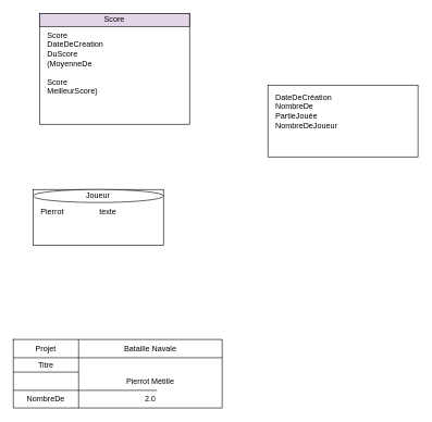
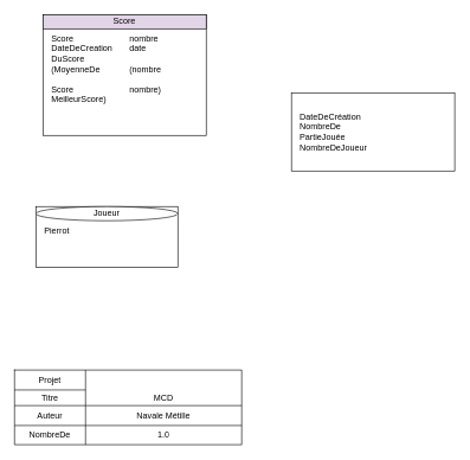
  <mxCell id="0" />
  <mxCell id="1" parent="0" />
  <mxCell id="2" value="&lt;div style=&quot;box-sizing: border-box ; width: 100% ; padding: 2px&quot;&gt;&lt;br&gt;&lt;/div&gt;" style="verticalAlign=top;align=center;overflow=fill;html=1;shadow=0;comic=0;labelBackgroundColor=none;strokeColor=#000000;strokeWidth=1;fillColor=#ffffff;fontFamily=Verdana;fontSize=12;fontColor=#000000;" parent="1" vertex="1"><mxGeometry x="50" y="290" width="200" height="85.42" as="geometry" /></mxCell>
  <mxCell id="3" value="Joueur" style="ellipse;whiteSpace=wrap;html=1;" parent="1" vertex="1"><mxGeometry x="50" y="290" width="200" height="20" as="geometry" /></mxCell>
  <mxCell id="4" value="Pierrot" style="text;html=1;strokeColor=none;fillColor=none;align=left;verticalAlign=top;whiteSpace=wrap;" parent="1" vertex="1"><mxGeometry x="60" y="310" width="90" height="70" as="geometry" /></mxCell>
- <mxCell id="5" value="texte" style="text;html=1;strokeColor=none;fillColor=none;align=left;verticalAlign=top;whiteSpace=wrap;" parent="1" vertex="1"><mxGeometry x="150" y="310" width="99" height="65.42" as="geometry" /></mxCell>
  <mxCell id="6" value="" style="shape=table;html=1;whiteSpace=wrap;startSize=0;container=1;collapsible=0;childLayout=tableLayout;" parent="1" vertex="1"><mxGeometry x="20" y="520" width="320" height="105" as="geometry" /></mxCell>
  <mxCell id="7" value="" style="shape=partialRectangle;html=1;whiteSpace=wrap;collapsible=0;dropTarget=0;pointerEvents=0;fillColor=none;top=0;left=0;bottom=0;right=0;points=[[0,0.5],[1,0.5]];portConstraint=eastwest;" parent="6" vertex="1"><mxGeometry width="320" height="28" as="geometry" /></mxCell>
  <mxCell id="8" value="Projet" style="shape=partialRectangle;html=1;whiteSpace=wrap;connectable=0;overflow=hidden;fillColor=none;top=0;left=0;bottom=0;right=0;" parent="7" vertex="1"><mxGeometry width="100" height="28" as="geometry" /></mxCell>
- <mxCell id="9" value="Bataille Navale" style="shape=partialRectangle;html=1;whiteSpace=wrap;connectable=0;overflow=hidden;fillColor=none;top=0;left=0;bottom=0;right=0;" parent="7" vertex="1"><mxGeometry x="100" width="220" height="28" as="geometry" /></mxCell>
  <mxCell id="10" value="" style="shape=partialRectangle;html=1;whiteSpace=wrap;collapsible=0;dropTarget=0;pointerEvents=0;fillColor=none;top=0;left=0;bottom=0;right=0;points=[[0,0.5],[1,0.5]];portConstraint=eastwest;" parent="6" vertex="1"><mxGeometry y="28" width="320" height="22" as="geometry" /></mxCell>
  <mxCell id="11" value="Titre" style="shape=partialRectangle;html=1;whiteSpace=wrap;connectable=0;overflow=hidden;fillColor=none;top=0;left=0;bottom=0;right=0;" parent="10" vertex="1"><mxGeometry width="100" height="22" as="geometry" /></mxCell>
+ <mxCell id="12" value="MCD" style="shape=partialRectangle;html=1;whiteSpace=wrap;connectable=0;overflow=hidden;fillColor=none;top=0;left=0;bottom=0;right=0;" parent="10" vertex="1"><mxGeometry x="100" width="220" height="22" as="geometry" /></mxCell>
  <mxCell id="13" value="" style="shape=partialRectangle;html=1;whiteSpace=wrap;collapsible=0;dropTarget=0;pointerEvents=0;fillColor=none;top=0;left=0;bottom=0;right=0;points=[[0,0.5],[1,0.5]];portConstraint=eastwest;" parent="6" vertex="1"><mxGeometry y="50" width="320" height="28" as="geometry" /></mxCell>
- <mxCell id="15" value="Pierrot Métille" style="shape=partialRectangle;html=1;whiteSpace=wrap;connectable=0;overflow=hidden;fillColor=none;top=0;left=0;bottom=0;right=0;" parent="13" vertex="1"><mxGeometry x="100" width="220" height="28" as="geometry" /></mxCell>
+ <mxCell id="14" value="Auteur" style="shape=partialRectangle;html=1;whiteSpace=wrap;connectable=0;overflow=hidden;fillColor=none;top=0;left=0;bottom=0;right=0;" parent="13" vertex="1"><mxGeometry width="100" height="28" as="geometry" /></mxCell>
+ <mxCell id="15" value="Navale Métille" style="shape=partialRectangle;html=1;whiteSpace=wrap;connectable=0;overflow=hidden;fillColor=none;top=0;left=0;bottom=0;right=0;" parent="13" vertex="1"><mxGeometry x="100" width="220" height="28" as="geometry" /></mxCell>
  <mxCell id="16" value="" style="shape=partialRectangle;html=1;whiteSpace=wrap;collapsible=0;dropTarget=0;pointerEvents=0;fillColor=none;top=0;left=0;bottom=0;right=0;points=[[0,0.5],[1,0.5]];portConstraint=eastwest;" parent="6" vertex="1"><mxGeometry y="78" width="320" height="27" as="geometry" /></mxCell>
  <mxCell id="17" value="NombreDe" style="shape=partialRectangle;html=1;whiteSpace=wrap;connectable=0;overflow=hidden;fillColor=none;top=0;left=0;bottom=0;right=0;" parent="16" vertex="1"><mxGeometry width="100" height="27" as="geometry" /></mxCell>
- <mxCell id="18" value="2.0" style="shape=partialRectangle;html=1;whiteSpace=wrap;connectable=0;overflow=hidden;fillColor=none;top=0;left=0;bottom=0;right=0;" parent="16" vertex="1"><mxGeometry x="100" width="220" height="27" as="geometry" /></mxCell>
+ <mxCell id="18" value="1.0" style="shape=partialRectangle;html=1;whiteSpace=wrap;connectable=0;overflow=hidden;fillColor=none;top=0;left=0;bottom=0;right=0;" parent="16" vertex="1"><mxGeometry x="100" width="220" height="27" as="geometry" /></mxCell>
  <mxCell id="19" value="&lt;div style=&quot;box-sizing: border-box ; width: 100% ; padding: 2px&quot;&gt;&lt;br&gt;&lt;/div&gt;" style="verticalAlign=top;align=center;overflow=fill;html=1;shadow=0;comic=0;labelBackgroundColor=none;strokeColor=#000000;strokeWidth=1;fillColor=#ffffff;fontFamily=Verdana;fontSize=12;fontColor=#000000;" parent="1" vertex="1"><mxGeometry x="410" y="130" width="230" height="110" as="geometry" /></mxCell>
- <mxCell id="20" value="DateDeCréation&lt;br&gt;NombreDe&lt;br&gt;PartieJouée&lt;br&gt;NombreDeJoueur&lt;br&gt;" style="text;html=1;strokeColor=none;fillColor=none;align=left;verticalAlign=top;whiteSpace=wrap;" parent="1" vertex="1"><mxGeometry x="420" y="135" width="90" height="90" as="geometry" /></mxCell>
+ <mxCell id="20" value="DateDeCréation&lt;br&gt;NombreDe&lt;br&gt;PartieJouée&lt;br&gt;NombreDeJoueur&lt;br&gt;" style="text;html=1;strokeColor=none;fillColor=none;align=left;verticalAlign=top;whiteSpace=wrap;" parent="1" vertex="1"><mxGeometry x="420" y="150" width="90" height="90" as="geometry" /></mxCell>
  <mxCell id="21" value="&lt;div style=&quot;box-sizing: border-box ; width: 100% ; padding: 2px&quot;&gt;&lt;br&gt;&lt;/div&gt;" style="verticalAlign=top;align=center;overflow=fill;html=1;shadow=0;comic=0;labelBackgroundColor=none;strokeColor=#000000;strokeWidth=1;fillColor=#ffffff;fontFamily=Verdana;fontSize=12;fontColor=#000000;" parent="1" vertex="1"><mxGeometry x="60" y="20" width="230" height="170" as="geometry" /></mxCell>
  <mxCell id="22" value="Score" style="whiteSpace=wrap;html=1;fillColor=#e1d5e7;" parent="1" vertex="1"><mxGeometry x="60" y="20" width="230" height="20" as="geometry" /></mxCell>
  <mxCell id="23" value="Score&lt;br&gt;DateDeCreation&lt;br&gt;DuScore&lt;br&gt;(MoyenneDe&lt;br&gt;&lt;br&gt;Score&lt;br&gt;MeilleurScore)&amp;nbsp;" style="text;html=1;strokeColor=none;fillColor=none;align=left;verticalAlign=top;whiteSpace=wrap;" parent="1" vertex="1"><mxGeometry x="70" y="40" width="90" height="150" as="geometry" /></mxCell>
+ <mxCell id="24" value="nombre&lt;br&gt;date&lt;br&gt;&lt;br&gt;(nombre&lt;br&gt;&lt;br&gt;nombre)" style="text;html=1;strokeColor=none;fillColor=none;align=left;verticalAlign=top;whiteSpace=wrap;" parent="1" vertex="1"><mxGeometry x="180" y="40" width="109" height="150" as="geometry" /></mxCell>
